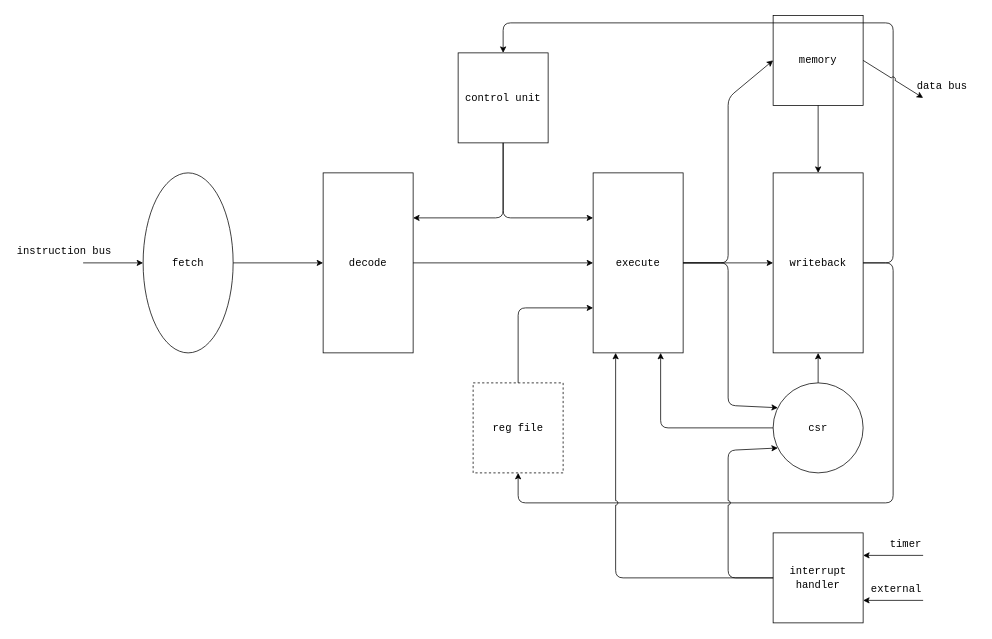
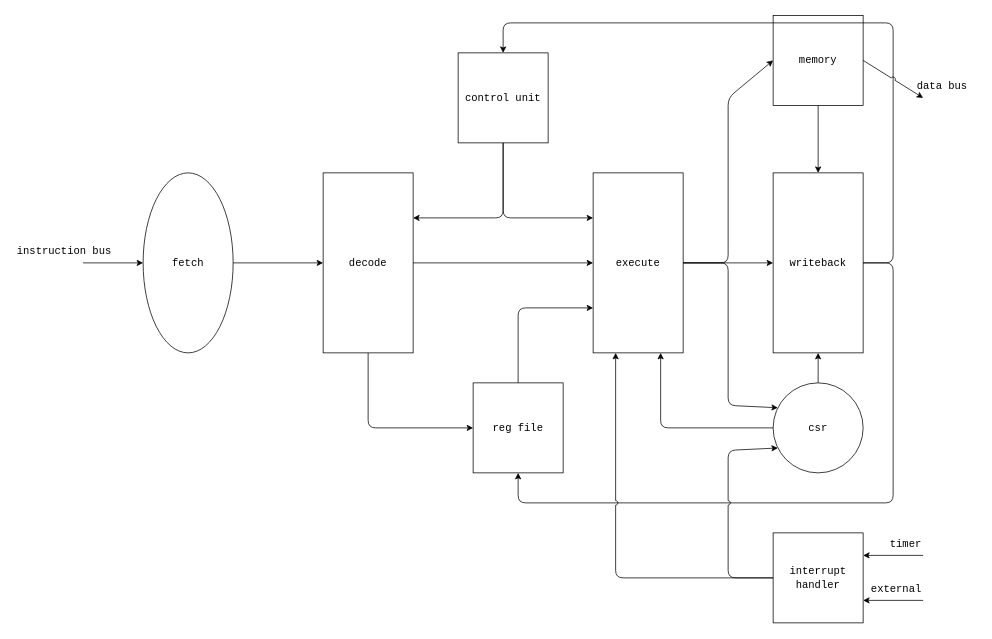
  <mxCell id="0" />
  <mxCell id="1" parent="0" />
  <mxCell id="2" value="&lt;div style=&quot;font-family: &amp;quot;Cascadia Code&amp;quot;, Consolas, &amp;quot;Courier New&amp;quot;, monospace; font-size: 14px; line-height: 19px;&quot;&gt;fetch&lt;/div&gt;" style="ellipse;whiteSpace=wrap;html=1;fillColor=none;" vertex="1" parent="1"><mxGeometry x="190" y="230" width="120" height="240" as="geometry" /></mxCell>
+ <mxCell id="3" style="edgeStyle=orthogonalEdgeStyle;rounded=1;jumpStyle=arc;orthogonalLoop=1;jettySize=auto;html=1;entryX=0;entryY=0.5;entryDx=0;entryDy=0;fontColor=#000000;" edge="1" parent="1" source="4" target="6"><mxGeometry relative="1" as="geometry"><Array as="points"><mxPoint x="490" y="570" /></Array></mxGeometry></mxCell>
  <mxCell id="4" value="&lt;div style=&quot;font-family: &amp;quot;Cascadia Code&amp;quot;, Consolas, &amp;quot;Courier New&amp;quot;, monospace; font-size: 14px; line-height: 19px;&quot;&gt;decode&lt;/div&gt;" style="rounded=0;whiteSpace=wrap;html=1;fillColor=none;" vertex="1" parent="1"><mxGeometry x="430" y="230" width="120" height="240" as="geometry" /></mxCell>
  <mxCell id="5" value="&lt;div style=&quot;font-family: &amp;quot;Cascadia Code&amp;quot;, Consolas, &amp;quot;Courier New&amp;quot;, monospace; font-size: 14px; line-height: 19px;&quot;&gt;execute&lt;/div&gt;" style="rounded=0;whiteSpace=wrap;html=1;fillColor=none;" vertex="1" parent="1"><mxGeometry x="790" y="230" width="120" height="240" as="geometry" /></mxCell>
- <mxCell id="6" value="&lt;div style=&quot;font-family: &amp;quot;Cascadia Code&amp;quot;, Consolas, &amp;quot;Courier New&amp;quot;, monospace; font-size: 14px; line-height: 19px;&quot;&gt;reg file&lt;/div&gt;" style="rounded=0;whiteSpace=wrap;html=1;fillColor=none;dashed=1;" vertex="1" parent="1"><mxGeometry x="630" y="510" width="120" height="120" as="geometry" /></mxCell>
+ <mxCell id="6" value="&lt;div style=&quot;font-family: &amp;quot;Cascadia Code&amp;quot;, Consolas, &amp;quot;Courier New&amp;quot;, monospace; font-size: 14px; line-height: 19px;&quot;&gt;reg file&lt;/div&gt;" style="rounded=0;whiteSpace=wrap;html=1;fillColor=none;" vertex="1" parent="1"><mxGeometry x="630" y="510" width="120" height="120" as="geometry" /></mxCell>
  <mxCell id="7" value="&lt;div style=&quot;font-family: &amp;quot;Cascadia Code&amp;quot;, Consolas, &amp;quot;Courier New&amp;quot;, monospace; font-size: 14px; line-height: 19px;&quot;&gt;control unit&lt;/div&gt;" style="rounded=0;whiteSpace=wrap;html=1;fillColor=none;" vertex="1" parent="1"><mxGeometry x="610" y="70" width="120" height="120" as="geometry" /></mxCell>
  <mxCell id="8" value="&lt;div style=&quot;font-family: &amp;quot;Cascadia Code&amp;quot;, Consolas, &amp;quot;Courier New&amp;quot;, monospace; font-size: 14px; line-height: 19px;&quot;&gt;writeback&lt;/div&gt;" style="rounded=0;whiteSpace=wrap;html=1;fillColor=none;" vertex="1" parent="1"><mxGeometry x="1030" y="230" width="120" height="240" as="geometry" /></mxCell>
  <mxCell id="9" value="&lt;div style=&quot;font-family: &amp;quot;Cascadia Code&amp;quot;, Consolas, &amp;quot;Courier New&amp;quot;, monospace; font-size: 14px; line-height: 19px;&quot;&gt;memory&lt;/div&gt;" style="rounded=0;whiteSpace=wrap;html=1;fillColor=none;" vertex="1" parent="1"><mxGeometry x="1030" y="20" width="120" height="120" as="geometry" /></mxCell>
  <mxCell id="10" value="" style="endArrow=classic;html=1;rounded=1;fontColor=#000000;exitX=1;exitY=0.5;exitDx=0;exitDy=0;entryX=0.5;entryY=1;entryDx=0;entryDy=0;jumpStyle=arc;" edge="1" parent="1" source="8" target="6"><mxGeometry width="50" height="50" relative="1" as="geometry"><mxPoint x="1210" y="370" as="sourcePoint" /><mxPoint x="1260" y="320" as="targetPoint" /><Array as="points"><mxPoint x="1190" y="350" /><mxPoint x="1190" y="670" /><mxPoint x="690" y="670" /></Array></mxGeometry></mxCell>
  <mxCell id="11" value="" style="endArrow=classic;html=1;rounded=1;fontColor=#000000;exitX=1;exitY=0.5;exitDx=0;exitDy=0;entryX=0.5;entryY=0;entryDx=0;entryDy=0;jumpStyle=arc;" edge="1" parent="1" source="8" target="7"><mxGeometry width="50" height="50" relative="1" as="geometry"><mxPoint x="1160" y="360" as="sourcePoint" /><mxPoint x="760" y="580" as="targetPoint" /><Array as="points"><mxPoint x="1190" y="350" /><mxPoint x="1190" y="30" /><mxPoint x="670" y="30" /></Array></mxGeometry></mxCell>
  <mxCell id="12" value="" style="endArrow=classic;html=1;rounded=1;fontColor=#000000;jumpStyle=arc;exitX=1;exitY=0.5;exitDx=0;exitDy=0;" edge="1" parent="1" source="9"><mxGeometry width="50" height="50" relative="1" as="geometry"><mxPoint x="1310" y="190" as="sourcePoint" /><mxPoint x="1230" y="130" as="targetPoint" /></mxGeometry></mxCell>
  <mxCell id="13" value="" style="endArrow=classic;html=1;rounded=1;fontColor=#000000;jumpStyle=arc;exitX=0.5;exitY=1;exitDx=0;exitDy=0;entryX=0;entryY=0.25;entryDx=0;entryDy=0;" edge="1" parent="1" source="7" target="5"><mxGeometry width="50" height="50" relative="1" as="geometry"><mxPoint x="640" y="310" as="sourcePoint" /><mxPoint x="790" y="270" as="targetPoint" /><Array as="points"><mxPoint x="670" y="290" /></Array></mxGeometry></mxCell>
  <mxCell id="14" value="&lt;div style=&quot;font-family: &amp;quot;Cascadia Code&amp;quot;, Consolas, &amp;quot;Courier New&amp;quot;, monospace; font-size: 14px; line-height: 19px;&quot;&gt;csr&lt;/div&gt;" style="ellipse;whiteSpace=wrap;html=1;fillColor=none;" vertex="1" parent="1"><mxGeometry x="1030" y="510" width="120" height="120" as="geometry" /></mxCell>
  <mxCell id="15" value="" style="endArrow=classic;html=1;rounded=1;fontColor=#000000;jumpStyle=arc;entryX=0;entryY=0.75;entryDx=0;entryDy=0;" edge="1" parent="1" source="6" target="5"><mxGeometry width="50" height="50" relative="1" as="geometry"><mxPoint x="700" y="200" as="sourcePoint" /><mxPoint x="800.12" y="280.32" as="targetPoint" /><Array as="points"><mxPoint x="690" y="410" /></Array></mxGeometry></mxCell>
  <mxCell id="16" value="" style="endArrow=classic;html=1;rounded=1;fontColor=#000000;jumpStyle=arc;exitX=1;exitY=0.5;exitDx=0;exitDy=0;entryX=0;entryY=0.5;entryDx=0;entryDy=0;" edge="1" parent="1" source="4" target="5"><mxGeometry width="50" height="50" relative="1" as="geometry"><mxPoint x="670" y="370" as="sourcePoint" /><mxPoint x="720" y="320" as="targetPoint" /></mxGeometry></mxCell>
  <mxCell id="17" value="" style="endArrow=classic;html=1;rounded=1;fontColor=#000000;jumpStyle=arc;exitX=1;exitY=0.5;exitDx=0;exitDy=0;" edge="1" parent="1" source="5" target="8"><mxGeometry width="50" height="50" relative="1" as="geometry"><mxPoint x="1160" y="140" as="sourcePoint" /><mxPoint x="1240" y="140" as="targetPoint" /></mxGeometry></mxCell>
  <mxCell id="18" value="" style="endArrow=classic;html=1;rounded=1;fontColor=#000000;jumpStyle=arc;exitX=1;exitY=0.5;exitDx=0;exitDy=0;entryX=0;entryY=0.5;entryDx=0;entryDy=0;" edge="1" parent="1" source="5" target="9"><mxGeometry width="50" height="50" relative="1" as="geometry"><mxPoint x="920" y="360" as="sourcePoint" /><mxPoint x="1040" y="360" as="targetPoint" /><Array as="points"><mxPoint x="970" y="350" /><mxPoint x="970" y="130" /></Array></mxGeometry></mxCell>
  <mxCell id="19" value="" style="endArrow=classic;html=1;rounded=1;fontColor=#000000;jumpStyle=arc;exitX=1;exitY=0.5;exitDx=0;exitDy=0;entryX=0;entryY=0.25;entryDx=0;entryDy=0;" edge="1" parent="1" source="5" target="14"><mxGeometry width="50" height="50" relative="1" as="geometry"><mxPoint x="920" y="360" as="sourcePoint" /><mxPoint x="1040" y="140" as="targetPoint" /><Array as="points"><mxPoint x="970" y="350" /><mxPoint x="970" y="540" /></Array></mxGeometry></mxCell>
  <mxCell id="20" value="&lt;div style=&quot;font-family: &amp;quot;Cascadia Code&amp;quot;, Consolas, &amp;quot;Courier New&amp;quot;, monospace; font-size: 14px; line-height: 19px;&quot;&gt;interrupt handler&lt;/div&gt;" style="rounded=0;whiteSpace=wrap;html=1;fillColor=none;" vertex="1" parent="1"><mxGeometry x="1030" y="710" width="120" height="120" as="geometry" /></mxCell>
  <mxCell id="21" value="" style="endArrow=classic;html=1;rounded=1;fontColor=#000000;jumpStyle=arc;exitX=0;exitY=0.5;exitDx=0;exitDy=0;entryX=0;entryY=0.75;entryDx=0;entryDy=0;" edge="1" parent="1" source="20" target="14"><mxGeometry width="50" height="50" relative="1" as="geometry"><mxPoint x="950" y="640" as="sourcePoint" /><mxPoint x="1000" y="590" as="targetPoint" /><Array as="points"><mxPoint x="970" y="770" /><mxPoint x="970" y="600" /></Array></mxGeometry></mxCell>
  <mxCell id="22" value="" style="endArrow=classic;html=1;rounded=1;fontColor=#000000;jumpStyle=arc;exitX=0;exitY=0.5;exitDx=0;exitDy=0;entryX=0.75;entryY=1;entryDx=0;entryDy=0;" edge="1" parent="1" source="14" target="5"><mxGeometry width="50" height="50" relative="1" as="geometry"><mxPoint x="870" y="590" as="sourcePoint" /><mxPoint x="920" y="540" as="targetPoint" /><Array as="points"><mxPoint x="880" y="570" /></Array></mxGeometry></mxCell>
  <mxCell id="23" value="" style="endArrow=classic;html=1;rounded=1;fontColor=#000000;jumpStyle=arc;exitX=0.5;exitY=1;exitDx=0;exitDy=0;entryX=1;entryY=0.25;entryDx=0;entryDy=0;" edge="1" parent="1" source="7" target="4"><mxGeometry width="50" height="50" relative="1" as="geometry"><mxPoint x="700" y="200" as="sourcePoint" /><mxPoint x="800" y="280" as="targetPoint" /><Array as="points"><mxPoint x="670" y="290" /></Array></mxGeometry></mxCell>
  <mxCell id="24" value="" style="endArrow=classic;html=1;rounded=1;fontColor=#000000;jumpStyle=arc;exitX=0.5;exitY=0;exitDx=0;exitDy=0;entryX=0.5;entryY=1;entryDx=0;entryDy=0;" edge="1" parent="1" source="14" target="8"><mxGeometry width="50" height="50" relative="1" as="geometry"><mxPoint x="1300" y="520" as="sourcePoint" /><mxPoint x="1350" y="470" as="targetPoint" /></mxGeometry></mxCell>
  <mxCell id="25" value="" style="endArrow=classic;html=1;rounded=1;fontColor=#000000;jumpStyle=arc;exitX=0.5;exitY=1;exitDx=0;exitDy=0;entryX=0.5;entryY=0;entryDx=0;entryDy=0;" edge="1" parent="1" source="9" target="8"><mxGeometry width="50" height="50" relative="1" as="geometry"><mxPoint x="1100" y="520" as="sourcePoint" /><mxPoint x="1090" y="228.286" as="targetPoint" /></mxGeometry></mxCell>
  <mxCell id="26" value="" style="endArrow=classic;html=1;rounded=1;fontColor=#000000;jumpStyle=arc;exitX=1;exitY=0.5;exitDx=0;exitDy=0;entryX=0;entryY=0.5;entryDx=0;entryDy=0;" edge="1" parent="1" source="2" target="4"><mxGeometry width="50" height="50" relative="1" as="geometry"><mxPoint x="560" y="360" as="sourcePoint" /><mxPoint x="800" y="360" as="targetPoint" /></mxGeometry></mxCell>
  <mxCell id="27" value="" style="endArrow=classic;html=1;rounded=1;fontColor=#000000;jumpStyle=arc;entryX=0;entryY=0.5;entryDx=0;entryDy=0;" edge="1" parent="1" target="2"><mxGeometry width="50" height="50" relative="1" as="geometry"><mxPoint y="350" as="sourcePoint" x="110" /><mxPoint x="90" y="350" as="targetPoint" /></mxGeometry></mxCell>
  <mxCell id="28" value="" style="endArrow=classic;html=1;rounded=1;fontColor=#000000;jumpStyle=arc;entryX=1;entryY=0.25;entryDx=0;entryDy=0;" edge="1" parent="1" target="20"><mxGeometry width="50" height="50" relative="1" as="geometry"><mxPoint x="1230" y="740" as="sourcePoint" /><mxPoint x="1280" y="730" as="targetPoint" /></mxGeometry></mxCell>
  <mxCell id="29" value="" style="endArrow=classic;html=1;rounded=1;fontColor=#000000;jumpStyle=arc;entryX=1;entryY=0.75;entryDx=0;entryDy=0;" edge="1" parent="1" target="20"><mxGeometry width="50" height="50" relative="1" as="geometry"><mxPoint x="1230" y="800" as="sourcePoint" /><mxPoint x="1160" y="750" as="targetPoint" /></mxGeometry></mxCell>
  <mxCell id="30" value="&lt;div style=&quot;&quot;&gt;&lt;span style=&quot;font-size: 14px; font-family: &amp;quot;Cascadia Code&amp;quot;, Consolas, &amp;quot;Courier New&amp;quot;, monospace; background-color: initial;&quot;&gt;timer&lt;/span&gt;&lt;/div&gt;" style="text;html=1;strokeColor=none;fillColor=none;align=right;verticalAlign=middle;whiteSpace=wrap;rounded=0;labelBackgroundColor=none;fontColor=#000000;" vertex="1" parent="1"><mxGeometry x="1160" y="710" width="70" height="30" as="geometry" /></mxCell>
  <mxCell id="31" value="&lt;font face=&quot;Cascadia Code, Consolas, Courier New, monospace&quot;&gt;&lt;span style=&quot;font-size: 14px;&quot;&gt;external&lt;/span&gt;&lt;/font&gt;" style="text;html=1;strokeColor=none;fillColor=none;align=right;verticalAlign=middle;whiteSpace=wrap;rounded=0;labelBackgroundColor=none;fontColor=#000000;" vertex="1" parent="1"><mxGeometry x="1160" y="770" width="70" height="30" as="geometry" /></mxCell>
  <mxCell id="32" value="&lt;div style=&quot;&quot;&gt;&lt;span style=&quot;font-size: 14px; font-family: &amp;quot;Cascadia Code&amp;quot;, Consolas, &amp;quot;Courier New&amp;quot;, monospace; background-color: initial;&quot;&gt;data bus&lt;/span&gt;&lt;/div&gt;" style="text;html=1;strokeColor=none;fillColor=none;align=left;verticalAlign=middle;whiteSpace=wrap;rounded=0;labelBackgroundColor=none;fontColor=#000000;" vertex="1" parent="1"><mxGeometry x="1220" y="100" width="80" height="30" as="geometry" /></mxCell>
  <mxCell id="33" value="&lt;div style=&quot;&quot;&gt;&lt;span style=&quot;font-size: 14px; font-family: &amp;quot;Cascadia Code&amp;quot;, Consolas, &amp;quot;Courier New&amp;quot;, monospace; background-color: initial;&quot;&gt;instruction bus&lt;/span&gt;&lt;/div&gt;" style="text;html=1;strokeColor=none;fillColor=none;align=left;verticalAlign=middle;whiteSpace=wrap;rounded=0;labelBackgroundColor=none;fontColor=#000000;" vertex="1" parent="1"><mxGeometry x="20" y="320" width="130" height="30" as="geometry" /></mxCell>
  <mxCell id="34" value="" style="endArrow=classic;html=1;rounded=1;fontColor=#000000;jumpStyle=arc;exitX=0;exitY=0.5;exitDx=0;exitDy=0;entryX=0.25;entryY=1;entryDx=0;entryDy=0;" edge="1" parent="1" source="20" target="5"><mxGeometry width="50" height="50" relative="1" as="geometry"><mxPoint x="930" y="790" as="sourcePoint" /><mxPoint x="930" y="620" as="targetPoint" /><Array as="points"><mxPoint x="970" y="770" /><mxPoint x="820" y="770" /><mxPoint x="820" y="620" /></Array></mxGeometry></mxCell>
